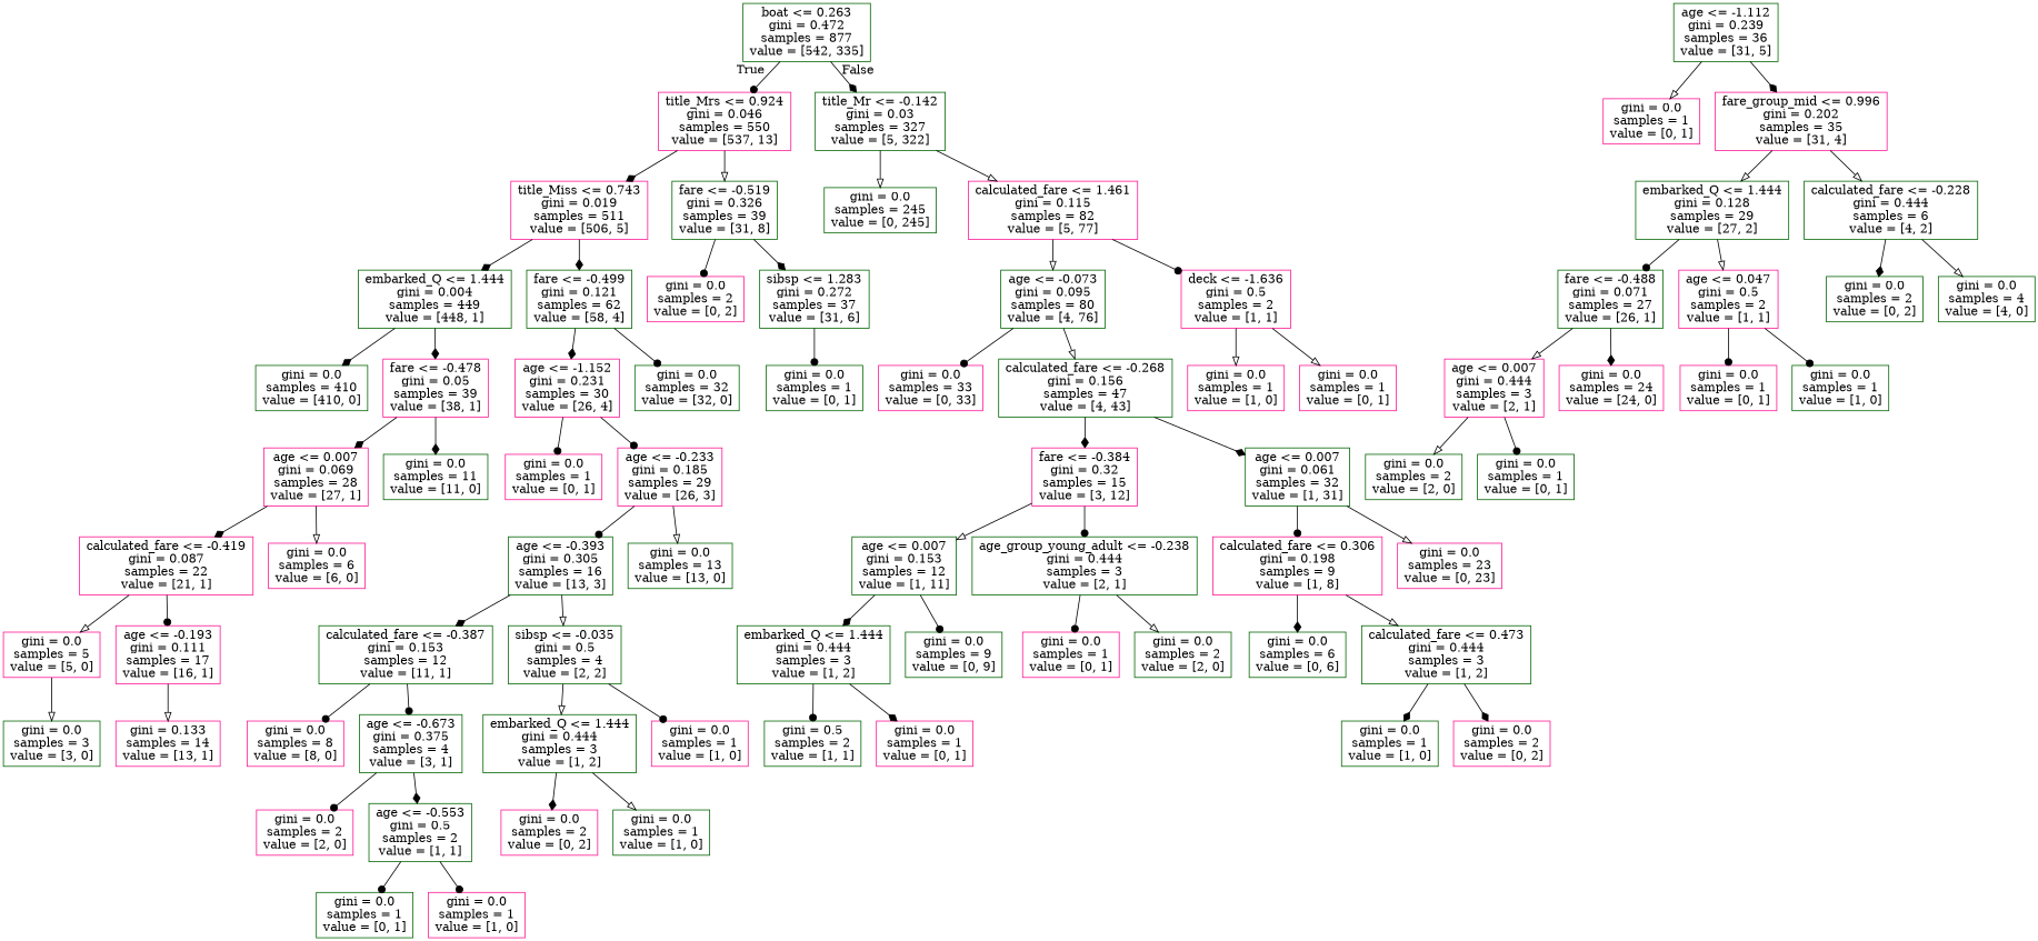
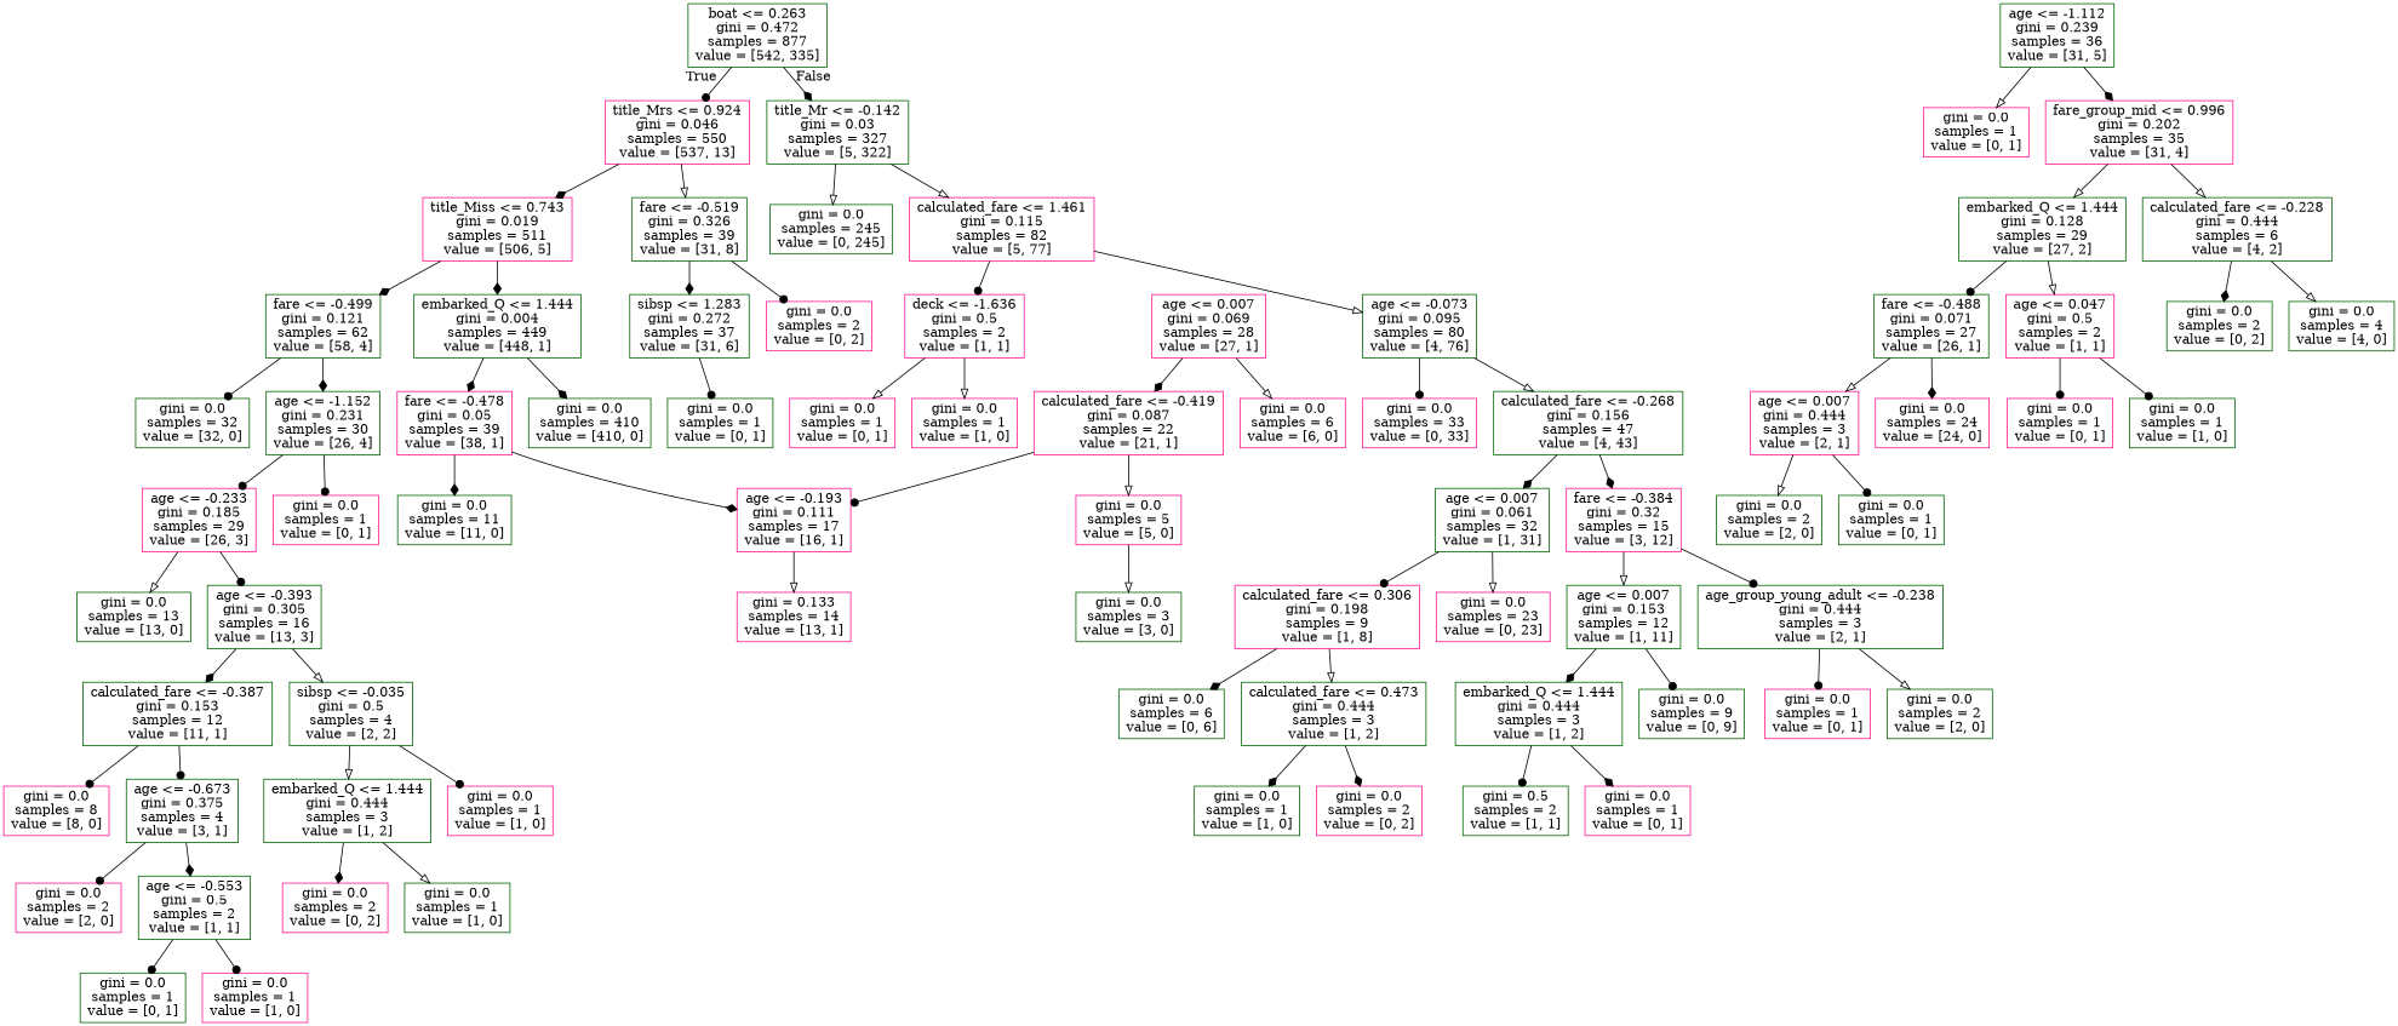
  digraph {
    node [color=darkgreen shape=box]
    edge [arrowhead=onormal]
    n1 [label="boat <= 0.263\ngini = 0.472\nsamples = 877\nvalue = [542, 335]"]
    n2 [color=deeppink label="title_Mrs <= 0.924\ngini = 0.046\nsamples = 550\nvalue = [537, 13]"]
    n3 [label="title_Mr <= -0.142\ngini = 0.03\nsamples = 327\nvalue = [5, 322]"]
    n4 [color=deeppink label="title_Miss <= 0.743\ngini = 0.019\nsamples = 511\nvalue = [506, 5]"]
    n5 [label="fare <= -0.519\ngini = 0.326\nsamples = 39\nvalue = [31, 8]"]
    n6 [label="gini = 0.0\nsamples = 245\nvalue = [0, 245]"]
    n7 [color=deeppink label="calculated_fare <= 1.461\ngini = 0.115\nsamples = 82\nvalue = [5, 77]"]
    n8 [label="embarked_Q <= 1.444\ngini = 0.004\nsamples = 449\nvalue = [448, 1]"]
    n9 [label="fare <= -0.499\ngini = 0.121\nsamples = 62\nvalue = [58, 4]"]
    n10 [color=deeppink label="gini = 0.0\nsamples = 2\nvalue = [0, 2]"]
    n11 [label="sibsp <= 1.283\ngini = 0.272\nsamples = 37\nvalue = [31, 6]"]
    n12 [label="gini = 0.0\nsamples = 410\nvalue = [410, 0]"]
    n13 [color=deeppink label="fare <= -0.478\ngini = 0.05\nsamples = 39\nvalue = [38, 1]"]
-   n14 [color=deeppink label="age <= -1.152\ngini = 0.231\nsamples = 30\nvalue = [26, 4]"]
+   n14 [label="age <= -1.152\ngini = 0.231\nsamples = 30\nvalue = [26, 4]"]
    n15 [label="gini = 0.0\nsamples = 32\nvalue = [32, 0]"]
    n16 [color=deeppink label="age <= 0.007\ngini = 0.069\nsamples = 28\nvalue = [27, 1]"]
    n17 [label="gini = 0.0\nsamples = 11\nvalue = [11, 0]"]
    n18 [color=deeppink label="calculated_fare <= -0.419\ngini = 0.087\nsamples = 22\nvalue = [21, 1]"]
    n19 [color=deeppink label="gini = 0.0\nsamples = 6\nvalue = [6, 0]"]
    n20 [color=deeppink label="gini = 0.0\nsamples = 5\nvalue = [5, 0]"]
    n21 [color=deeppink label="age <= -0.193\ngini = 0.111\nsamples = 17\nvalue = [16, 1]"]
    n22 [label="gini = 0.0\nsamples = 3\nvalue = [3, 0]"]
    n23 [color=deeppink label="gini = 0.133\nsamples = 14\nvalue = [13, 1]"]
    n24 [color=deeppink label="gini = 0.0\nsamples = 1\nvalue = [0, 1]"]
    n25 [color=deeppink label="age <= -0.233\ngini = 0.185\nsamples = 29\nvalue = [26, 3]"]
    n26 [label="age <= -0.393\ngini = 0.305\nsamples = 16\nvalue = [13, 3]"]
    n27 [label="gini = 0.0\nsamples = 13\nvalue = [13, 0]"]
    n28 [label="calculated_fare <= -0.387\ngini = 0.153\nsamples = 12\nvalue = [11, 1]"]
    n29 [label="sibsp <= -0.035\ngini = 0.5\nsamples = 4\nvalue = [2, 2]"]
    n30 [color=deeppink label="gini = 0.0\nsamples = 8\nvalue = [8, 0]"]
    n31 [label="age <= -0.673\ngini = 0.375\nsamples = 4\nvalue = [3, 1]"]
    n32 [label="embarked_Q <= 1.444\ngini = 0.444\nsamples = 3\nvalue = [1, 2]"]
    n33 [color=deeppink label="gini = 0.0\nsamples = 1\nvalue = [1, 0]"]
    n34 [color=deeppink label="gini = 0.0\nsamples = 2\nvalue = [2, 0]"]
    n35 [label="age <= -0.553\ngini = 0.5\nsamples = 2\nvalue = [1, 1]"]
    n36 [label="gini = 0.0\nsamples = 1\nvalue = [0, 1]"]
    n37 [color=deeppink label="gini = 0.0\nsamples = 1\nvalue = [1, 0]"]
    n38 [color=deeppink label="gini = 0.0\nsamples = 2\nvalue = [0, 2]"]
    n39 [label="gini = 0.0\nsamples = 1\nvalue = [1, 0]"]
    n40 [label="gini = 0.0\nsamples = 1\nvalue = [0, 1]"]
    n41 [label="age <= -1.112\ngini = 0.239\nsamples = 36\nvalue = [31, 5]"]
    n42 [color=deeppink label="gini = 0.0\nsamples = 1\nvalue = [0, 1]"]
    n43 [color=deeppink label="fare_group_mid <= 0.996\ngini = 0.202\nsamples = 35\nvalue = [31, 4]"]
    n44 [label="embarked_Q <= 1.444\ngini = 0.128\nsamples = 29\nvalue = [27, 2]"]
    n45 [label="calculated_fare <= -0.228\ngini = 0.444\nsamples = 6\nvalue = [4, 2]"]
    n46 [label="fare <= -0.488\ngini = 0.071\nsamples = 27\nvalue = [26, 1]"]
    n47 [color=deeppink label="age <= 0.047\ngini = 0.5\nsamples = 2\nvalue = [1, 1]"]
    n48 [label="gini = 0.0\nsamples = 2\nvalue = [0, 2]"]
    n49 [label="gini = 0.0\nsamples = 4\nvalue = [4, 0]"]
    n50 [color=deeppink label="age <= 0.007\ngini = 0.444\nsamples = 3\nvalue = [2, 1]"]
    n51 [color=deeppink label="gini = 0.0\nsamples = 24\nvalue = [24, 0]"]
    n52 [color=deeppink label="gini = 0.0\nsamples = 1\nvalue = [0, 1]"]
    n53 [label="gini = 0.0\nsamples = 1\nvalue = [1, 0]"]
    n54 [label="gini = 0.0\nsamples = 2\nvalue = [2, 0]"]
    n55 [label="gini = 0.0\nsamples = 1\nvalue = [0, 1]"]
    n56 [label="age <= -0.073\ngini = 0.095\nsamples = 80\nvalue = [4, 76]"]
    n57 [color=deeppink label="deck <= -1.636\ngini = 0.5\nsamples = 2\nvalue = [1, 1]"]
    n58 [color=deeppink label="gini = 0.0\nsamples = 33\nvalue = [0, 33]"]
    n59 [label="calculated_fare <= -0.268\ngini = 0.156\nsamples = 47\nvalue = [4, 43]"]
    n60 [color=deeppink label="gini = 0.0\nsamples = 1\nvalue = [1, 0]"]
    n61 [color=deeppink label="gini = 0.0\nsamples = 1\nvalue = [0, 1]"]
    n62 [color=deeppink label="fare <= -0.384\ngini = 0.32\nsamples = 15\nvalue = [3, 12]"]
    n63 [label="age <= 0.007\ngini = 0.061\nsamples = 32\nvalue = [1, 31]"]
    n64 [label="age <= 0.007\ngini = 0.153\nsamples = 12\nvalue = [1, 11]"]
    n65 [label="age_group_young_adult <= -0.238\ngini = 0.444\nsamples = 3\nvalue = [2, 1]"]
    n66 [color=deeppink label="calculated_fare <= 0.306\ngini = 0.198\nsamples = 9\nvalue = [1, 8]"]
    n67 [color=deeppink label="gini = 0.0\nsamples = 23\nvalue = [0, 23]"]
    n68 [label="embarked_Q <= 1.444\ngini = 0.444\nsamples = 3\nvalue = [1, 2]"]
    n69 [label="gini = 0.0\nsamples = 9\nvalue = [0, 9]"]
    n70 [color=deeppink label="gini = 0.0\nsamples = 1\nvalue = [0, 1]"]
    n71 [label="gini = 0.0\nsamples = 2\nvalue = [2, 0]"]
    n72 [label="gini = 0.5\nsamples = 2\nvalue = [1, 1]"]
    n73 [color=deeppink label="gini = 0.0\nsamples = 1\nvalue = [0, 1]"]
    n74 [label="gini = 0.0\nsamples = 6\nvalue = [0, 6]"]
    n75 [label="calculated_fare <= 0.473\ngini = 0.444\nsamples = 3\nvalue = [1, 2]"]
    n76 [label="gini = 0.0\nsamples = 1\nvalue = [1, 0]"]
    n77 [color=deeppink label="gini = 0.0\nsamples = 2\nvalue = [0, 2]"]
    n1 -> n2 [arrowhead=dot headlabel=True labelangle=45 labeldistance=2.5]
    n1 -> n3 [arrowhead=diamond headlabel=False labelangle=-45 labeldistance=2.5]
    n2 -> n4 [arrowhead=diamond]
    n2 -> n5
    n3 -> n6
    n3 -> n7
    n4 -> n8 [arrowhead=diamond]
    n4 -> n9 [arrowhead=diamond]
    n5 -> n10 [arrowhead=dot]
    n5 -> n11 [arrowhead=diamond]
    n7 -> n56
    n7 -> n57 [arrowhead=dot]
    n8 -> n12 [arrowhead=diamond]
    n8 -> n13 [arrowhead=diamond]
    n9 -> n14 [arrowhead=diamond]
    n9 -> n15 [arrowhead=dot]
    n11 -> n40 [arrowhead=dot]
-   n13 -> n16 [arrowhead=diamond]
+   n13 -> n21 [arrowhead=diamond]
    n13 -> n17 [arrowhead=diamond]
    n14 -> n24 [arrowhead=dot]
    n14 -> n25 [arrowhead=dot]
    n16 -> n18 [arrowhead=diamond]
    n16 -> n19
    n18 -> n20
    n18 -> n21 [arrowhead=dot]
    n20 -> n22
    n21 -> n23
    n25 -> n26 [arrowhead=dot]
    n25 -> n27
    n26 -> n28 [arrowhead=diamond]
    n26 -> n29
    n28 -> n30 [arrowhead=dot]
    n28 -> n31 [arrowhead=dot]
    n29 -> n32
    n29 -> n33 [arrowhead=dot]
    n31 -> n34 [arrowhead=dot]
    n31 -> n35 [arrowhead=diamond]
    n32 -> n38 [arrowhead=diamond]
    n32 -> n39
    n35 -> n36 [arrowhead=dot]
    n35 -> n37 [arrowhead=dot]
    n41 -> n42
    n41 -> n43 [arrowhead=diamond]
    n43 -> n44
    n43 -> n45
    n44 -> n46 [arrowhead=dot]
    n44 -> n47
    n45 -> n48 [arrowhead=diamond]
    n45 -> n49
    n46 -> n50
    n46 -> n51 [arrowhead=diamond]
    n47 -> n52 [arrowhead=dot]
    n47 -> n53 [arrowhead=dot]
    n50 -> n54
    n50 -> n55 [arrowhead=dot]
    n56 -> n58 [arrowhead=dot]
    n56 -> n59
    n57 -> n60
    n57 -> n61
    n59 -> n62 [arrowhead=diamond]
    n59 -> n63 [arrowhead=diamond]
    n62 -> n64
    n62 -> n65 [arrowhead=dot]
    n63 -> n66 [arrowhead=dot]
    n63 -> n67
    n64 -> n68 [arrowhead=diamond]
    n64 -> n69 [arrowhead=dot]
    n65 -> n70 [arrowhead=dot]
    n65 -> n71
    n66 -> n74 [arrowhead=diamond]
    n66 -> n75
    n68 -> n72 [arrowhead=dot]
    n68 -> n73 [arrowhead=diamond]
    n75 -> n76 [arrowhead=diamond]
    n75 -> n77 [arrowhead=diamond]
  }
